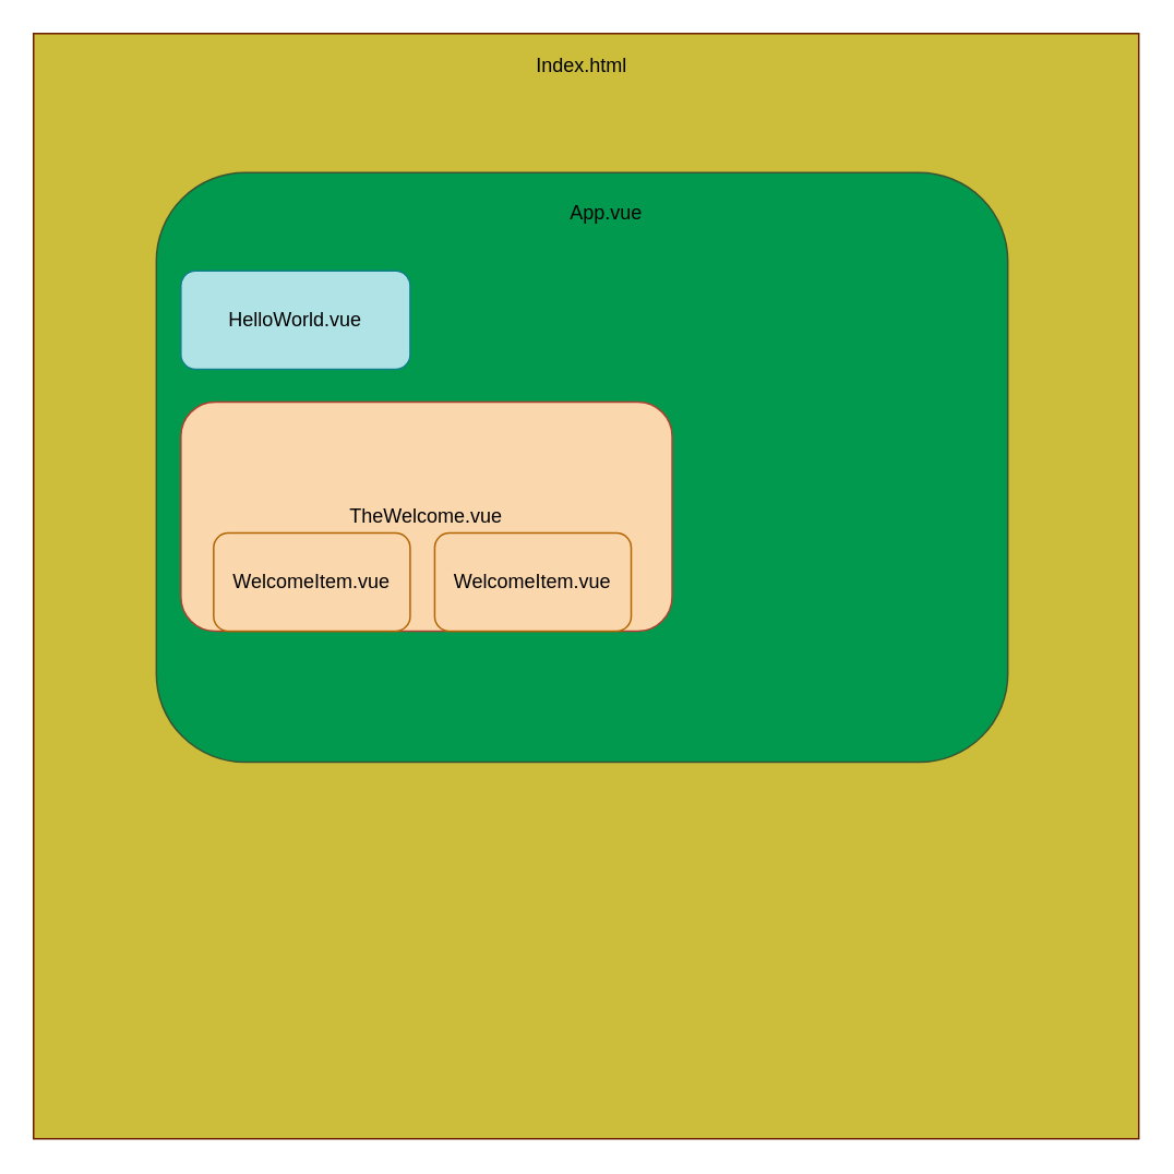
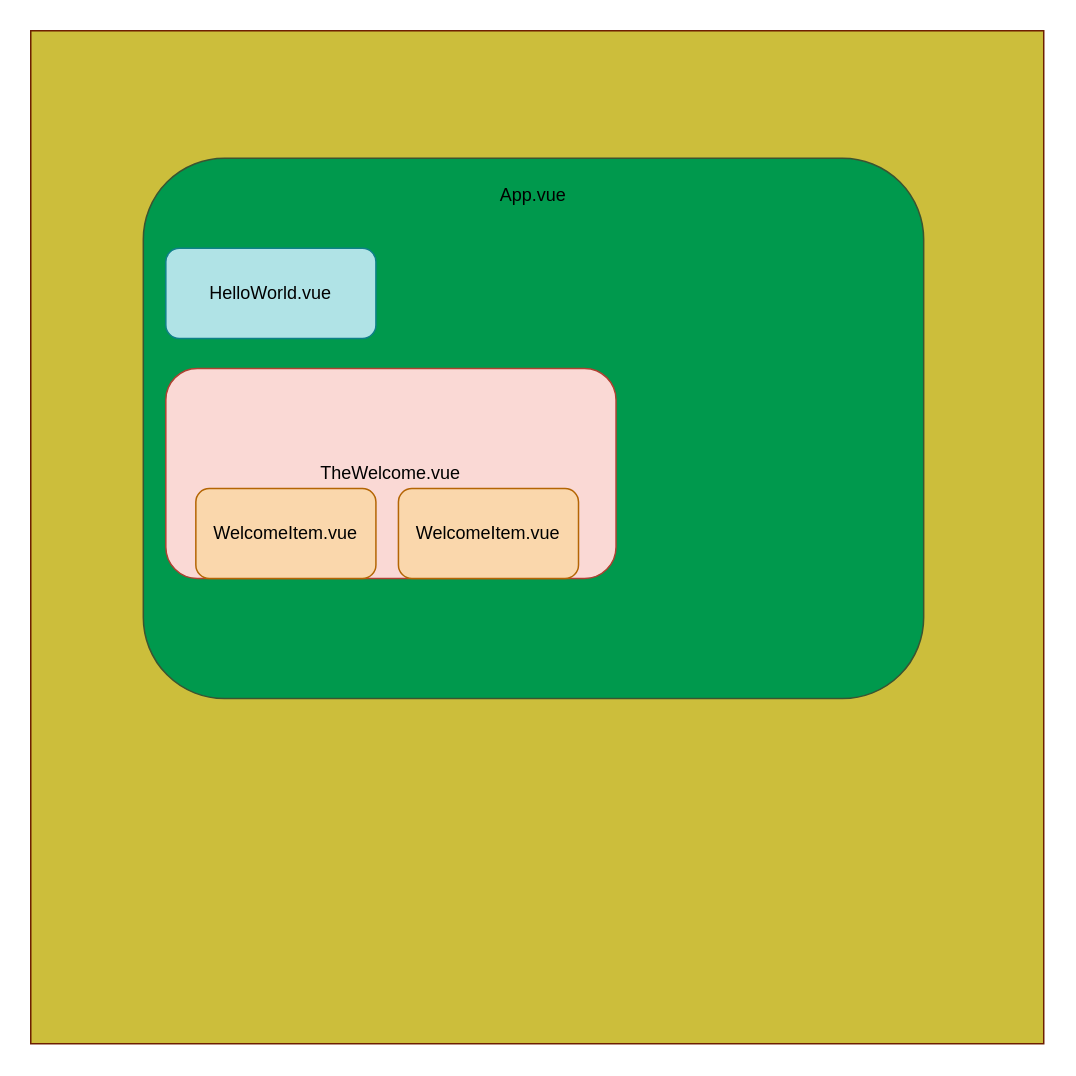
  <mxCell id="0" />
  <mxCell id="1" parent="0" />
  <mxCell id="2" value="" style="whiteSpace=wrap;html=1;aspect=fixed;fillColor=#CCBE3B;fontColor=#ffffff;strokeColor=#6D1F00;" parent="1" vertex="1"><mxGeometry x="20" y="20" width="675" height="675" as="geometry" /></mxCell>
  <mxCell id="3" value="" style="rounded=1;whiteSpace=wrap;html=1;fillColor=#00994D;fontColor=#ffffff;strokeColor=#3A5431;" parent="1" vertex="1"><mxGeometry x="95" y="105" width="520" height="360" as="geometry" /></mxCell>
- <mxCell id="4" value="&lt;font color=&quot;#000000&quot;&gt;App.vue&lt;/font&gt;" style="text;html=1;strokeColor=none;fillColor=none;align=center;verticalAlign=middle;whiteSpace=wrap;rounded=0;" parent="1" vertex="1"><mxGeometry x="340" y="115" width="60" height="30" as="geometry" /></mxCell>
+ <mxCell id="4" value="&lt;font color=&quot;#000000&quot;&gt;App.vue&lt;/font&gt;" style="text;html=1;strokeColor=none;fillColor=none;align=center;verticalAlign=middle;whiteSpace=wrap;rounded=0;" parent="1" vertex="1"><mxGeometry x="325" y="115" width="60" height="30" as="geometry" /></mxCell>
  <mxCell id="5" value="&lt;font color=&quot;#000000&quot;&gt;HelloWorld.vue&lt;/font&gt;" style="rounded=1;whiteSpace=wrap;html=1;fillColor=#b0e3e6;strokeColor=#0e8088;" parent="1" vertex="1"><mxGeometry x="110" y="165" width="140" height="60" as="geometry" /></mxCell>
- <mxCell id="6" value="&lt;font color=&quot;#000000&quot;&gt;TheWelcome.vue&lt;/font&gt;" style="rounded=1;whiteSpace=wrap;html=1;fillColor=#fad7ac;strokeColor=#ae4132;" parent="1" vertex="1"><mxGeometry x="110" y="245" width="300" height="140" as="geometry" /></mxCell>
+ <mxCell id="6" value="&lt;font color=&quot;#000000&quot;&gt;TheWelcome.vue&lt;/font&gt;" style="rounded=1;whiteSpace=wrap;html=1;fillColor=#fad9d5;strokeColor=#ae4132;" parent="1" vertex="1"><mxGeometry x="110" y="245" width="300" height="140" as="geometry" /></mxCell>
  <mxCell id="7" value="&lt;font color=&quot;#000000&quot;&gt;WelcomeItem.vue&lt;/font&gt;" style="rounded=1;whiteSpace=wrap;html=1;fillColor=#fad7ac;strokeColor=#b46504;" parent="1" vertex="1"><mxGeometry x="265" y="325" width="120" height="60" as="geometry" /></mxCell>
- <mxCell id="8" value="Index.html" style="text;html=1;strokeColor=none;fillColor=none;align=center;verticalAlign=middle;whiteSpace=wrap;rounded=0;" parent="1" vertex="1"><mxGeometry x="325" width="60" height="30" as="geometry" y="25" /></mxCell>
  <mxCell id="9" value="&lt;font color=&quot;#000000&quot;&gt;WelcomeItem.vue&lt;/font&gt;" style="rounded=1;whiteSpace=wrap;html=1;fillColor=#fad7ac;strokeColor=#b46504;" vertex="1" parent="1"><mxGeometry x="130" y="325" width="120" height="60" as="geometry" /></mxCell>
